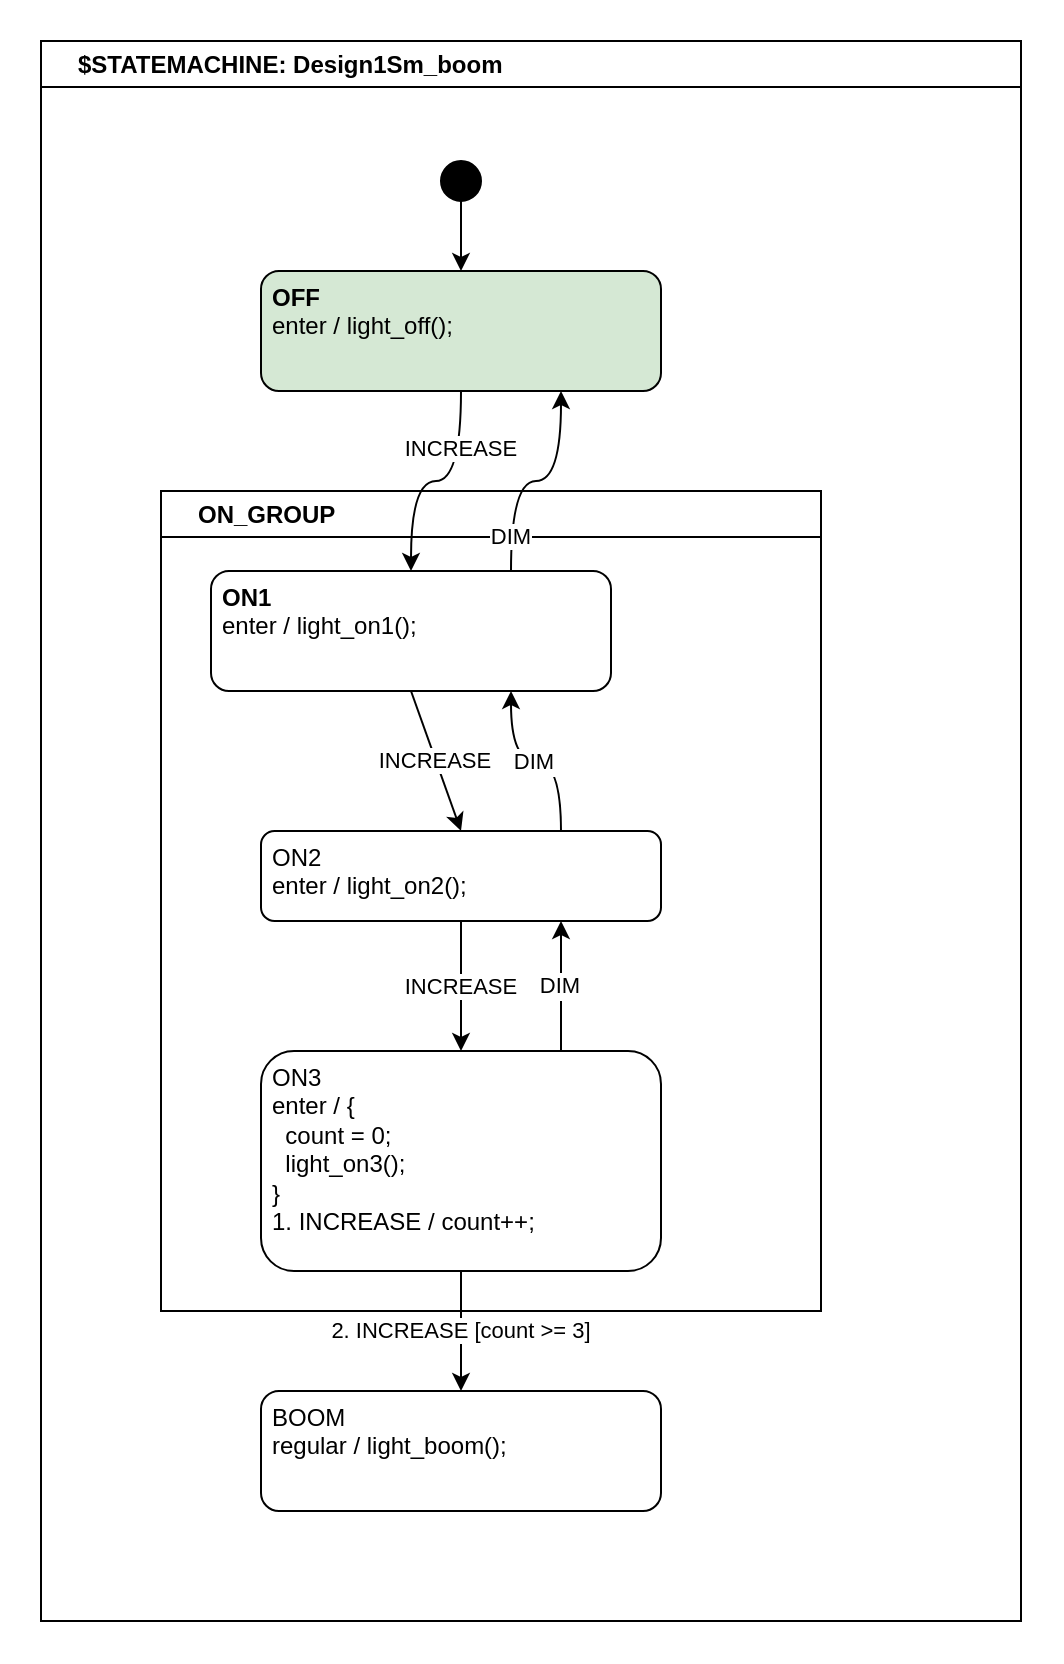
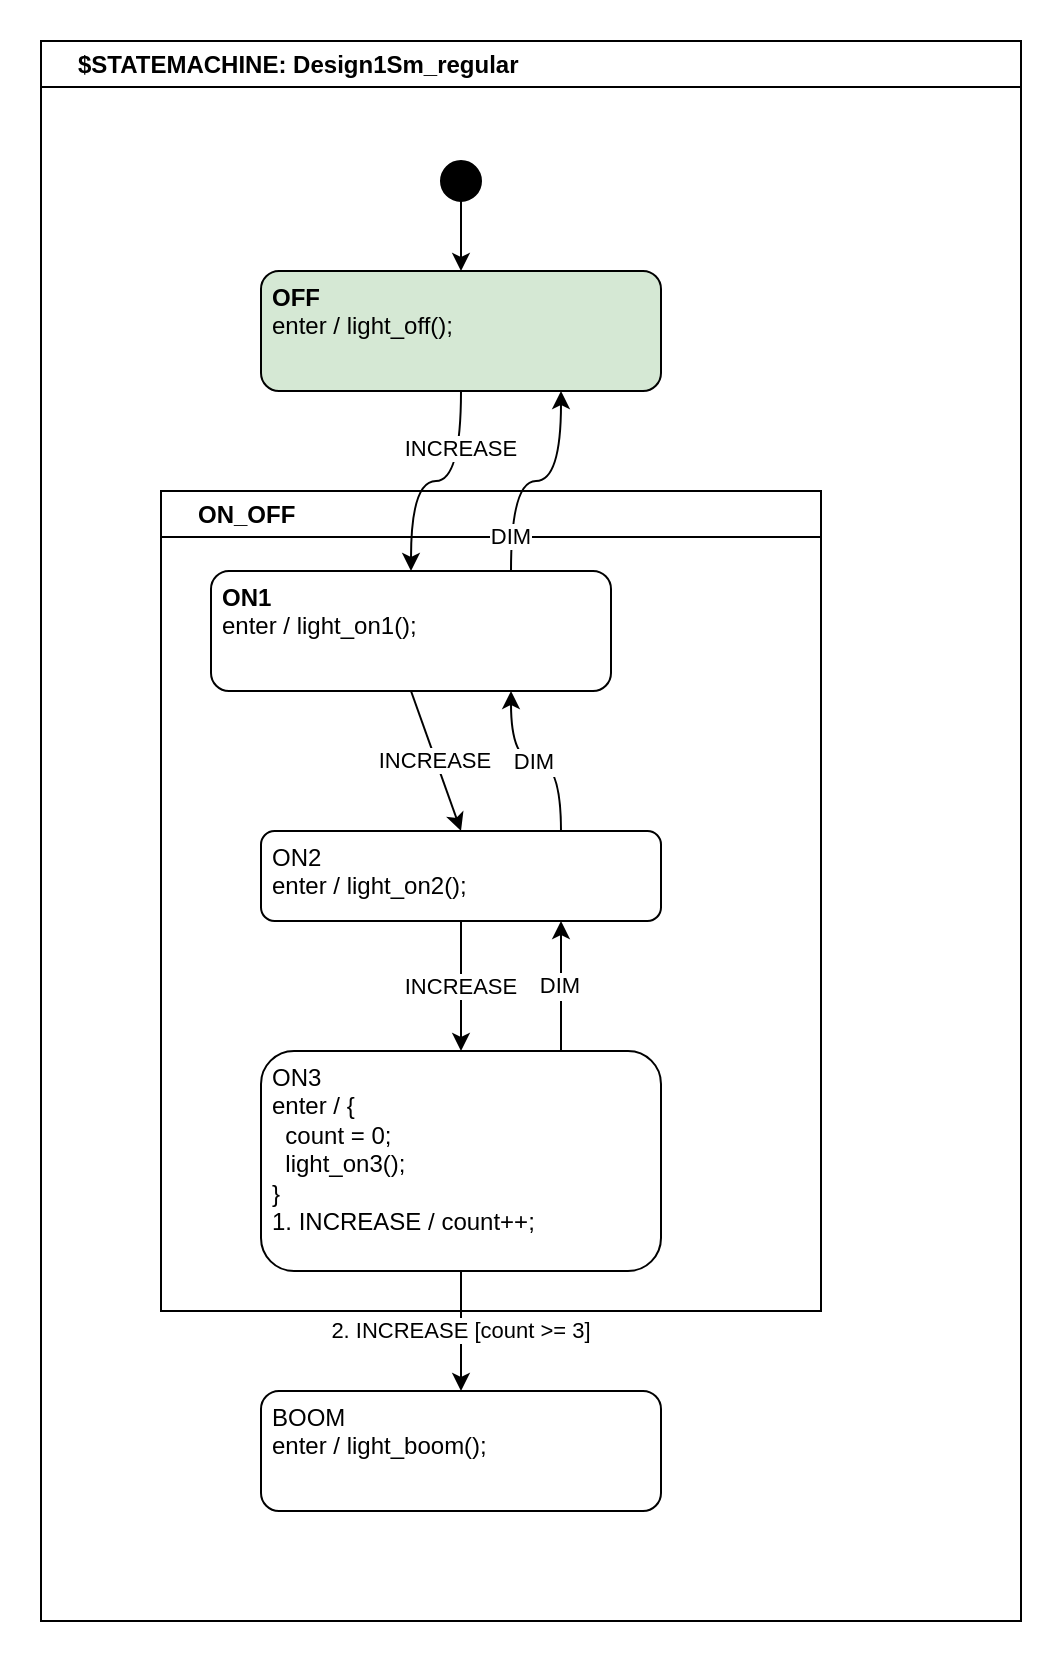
  <mxCell id="0" />
  <mxCell id="1" parent="0" />
- <mxCell id="2" value="$STATEMACHINE: Design1Sm_boom" style="swimlane;fontStyle=1;align=left;spacingLeft=17;" parent="1" vertex="1"><mxGeometry x="20" y="20" width="490" height="790" as="geometry"><mxRectangle x="10" y="10" width="230" height="100" as="alternateBounds" /></mxGeometry></mxCell>
- <mxCell id="3" value="ON_GROUP" style="swimlane;fontStyle=1;align=left;spacingLeft=17;" parent="2" vertex="1"><mxGeometry x="60" y="225" width="330" height="410" as="geometry"><mxRectangle x="65" y="230" width="140" height="40" as="alternateBounds" /></mxGeometry></mxCell>
+ <mxCell id="2" value="$STATEMACHINE: Design1Sm_regular" style="swimlane;fontStyle=1;align=left;spacingLeft=17;" parent="1" vertex="1"><mxGeometry x="20" y="20" width="490" height="790" as="geometry"><mxRectangle x="10" y="10" width="230" height="100" as="alternateBounds" /></mxGeometry></mxCell>
+ <mxCell id="3" value="ON_OFF" style="swimlane;fontStyle=1;align=left;spacingLeft=17;" parent="2" vertex="1"><mxGeometry x="60" y="225" width="330" height="410" as="geometry"><mxRectangle x="65" y="230" width="140" height="40" as="alternateBounds" /></mxGeometry></mxCell>
  <mxCell id="4" value="INCREASE" style="rounded=0;orthogonalLoop=1;jettySize=auto;html=1;exitX=0.5;exitY=1;exitDx=0;exitDy=0;entryX=0.5;entryY=0;entryDx=0;entryDy=0;fontColor=default;" parent="3" source="5" target="8" edge="1"><mxGeometry relative="1" as="geometry" /></mxCell>
  <mxCell id="5" value="&lt;div&gt;&lt;b&gt;ON1&lt;/b&gt;&lt;/div&gt;&lt;div&gt;enter / light_on1();&lt;/div&gt;" style="rounded=1;whiteSpace=wrap;html=1;verticalAlign=top;align=left;spacingLeft=4;" parent="3" vertex="1"><mxGeometry x="25" y="40" width="200" height="60" as="geometry" /></mxCell>
  <mxCell id="6" value="INCREASE" style="edgeStyle=orthogonalEdgeStyle;curved=1;rounded=0;orthogonalLoop=1;jettySize=auto;html=1;entryX=0.5;entryY=0;entryDx=0;entryDy=0;fontColor=default;" parent="3" source="8" target="10" edge="1"><mxGeometry relative="1" as="geometry" /></mxCell>
  <mxCell id="7" value="DIM" style="edgeStyle=orthogonalEdgeStyle;curved=1;rounded=0;orthogonalLoop=1;jettySize=auto;exitX=0.75;exitY=0;exitDx=0;exitDy=0;entryX=0.75;entryY=1;entryDx=0;entryDy=0;fontColor=default;" parent="3" source="8" target="5" edge="1"><mxGeometry relative="1" as="geometry" /></mxCell>
  <mxCell id="8" value="&lt;div&gt;&lt;span&gt;ON2&lt;/span&gt;&lt;/div&gt;&lt;div&gt;&lt;span&gt;enter / light_on2();&lt;/span&gt;&lt;/div&gt;" style="rounded=1;whiteSpace=wrap;html=1;verticalAlign=top;align=left;spacingLeft=4;fontStyle=0" parent="3" vertex="1"><mxGeometry x="50" y="170" width="200" height="45" as="geometry" /></mxCell>
  <mxCell id="9" value="DIM" style="edgeStyle=orthogonalEdgeStyle;curved=1;rounded=0;orthogonalLoop=1;jettySize=auto;exitX=0.75;exitY=0;exitDx=0;exitDy=0;entryX=0.75;entryY=1;entryDx=0;entryDy=0;fontColor=default;comic=0;" parent="3" source="10" target="8" edge="1"><mxGeometry relative="1" as="geometry" /></mxCell>
  <mxCell id="10" value="&lt;div&gt;ON3&lt;/div&gt;&lt;div&gt;enter / {&lt;/div&gt;&lt;div&gt;&amp;nbsp; count = 0;&lt;/div&gt;&lt;div&gt;&amp;nbsp; light_on3();&lt;/div&gt;&lt;div&gt;}&lt;/div&gt;&lt;div&gt;1. INCREASE / count++;&lt;/div&gt;" style="rounded=1;whiteSpace=wrap;html=1;verticalAlign=top;align=left;spacingLeft=4;fontStyle=0" parent="3" vertex="1"><mxGeometry x="50" y="280" width="200" height="110" as="geometry" /></mxCell>
  <mxCell id="11" value="INCREASE" style="edgeStyle=orthogonalEdgeStyle;curved=1;rounded=0;orthogonalLoop=1;jettySize=auto;html=1;entryX=0.5;entryY=0;entryDx=0;entryDy=0;fontColor=default;" parent="2" source="12" target="5" edge="1"><mxGeometry x="-0.5" relative="1" as="geometry"><mxPoint as="offset" /></mxGeometry></mxCell>
  <mxCell id="12" value="&lt;div&gt;&lt;b&gt;OFF&lt;/b&gt;&lt;/div&gt;&lt;div&gt;enter / light_off();&lt;/div&gt;" style="rounded=1;whiteSpace=wrap;html=1;verticalAlign=top;align=left;spacingLeft=4;fillColor=#d5e8d4;" parent="2" vertex="1"><mxGeometry x="110" y="115" width="200" height="60" as="geometry" /></mxCell>
  <mxCell id="13" value="" style="edgeStyle=orthogonalEdgeStyle;curved=1;rounded=0;comic=0;orthogonalLoop=1;jettySize=auto;html=0;fontColor=default;" parent="2" source="14" target="12" edge="1"><mxGeometry relative="1" as="geometry" /></mxCell>
  <mxCell id="14" value="$initial_state" style="ellipse;whiteSpace=wrap;html=1;fillColor=#000000;fontColor=none;noLabel=1;" parent="2" vertex="1"><mxGeometry x="200" y="60" width="20" height="20" as="geometry" /></mxCell>
  <mxCell id="15" value="DIM" style="edgeStyle=orthogonalEdgeStyle;curved=1;rounded=0;orthogonalLoop=1;jettySize=auto;html=1;exitX=0.75;exitY=0;exitDx=0;exitDy=0;entryX=0.75;entryY=1;entryDx=0;entryDy=0;fontColor=default;" parent="2" source="5" target="12" edge="1"><mxGeometry x="-0.7" relative="1" as="geometry"><mxPoint as="offset" /></mxGeometry></mxCell>
  <mxCell id="16" value="2. INCREASE [count &amp;gt;= 3]" style="edgeStyle=orthogonalEdgeStyle;curved=1;rounded=0;orthogonalLoop=1;jettySize=auto;html=1;fontColor=default;" parent="2" source="10" target="17" edge="1"><mxGeometry relative="1" as="geometry" /></mxCell>
- <mxCell id="17" value="&lt;div&gt;BOOM&lt;/div&gt;&lt;div&gt;regular / light_boom();&lt;/div&gt;" style="rounded=1;whiteSpace=wrap;html=1;verticalAlign=top;align=left;spacingLeft=4;fontStyle=0" parent="2" vertex="1"><mxGeometry x="110" y="675" width="200" height="60" as="geometry" /></mxCell>
+ <mxCell id="17" value="&lt;div&gt;BOOM&lt;/div&gt;&lt;div&gt;enter / light_boom();&lt;/div&gt;" style="rounded=1;whiteSpace=wrap;html=1;verticalAlign=top;align=left;spacingLeft=4;fontStyle=0" parent="2" vertex="1"><mxGeometry x="110" y="675" width="200" height="60" as="geometry" /></mxCell>
